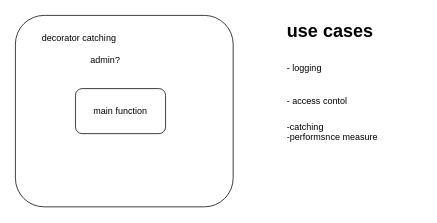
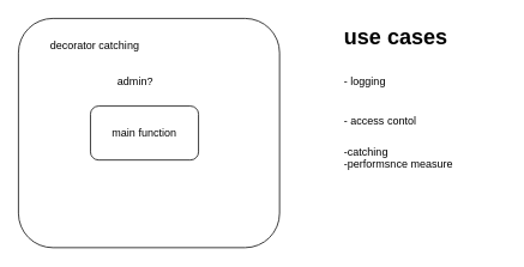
  <mxCell id="0" />
  <mxCell id="1" parent="0" />
  <mxCell id="2" value="main function" style="rounded=1;whiteSpace=wrap;html=1;" vertex="1" parent="1"><mxGeometry x="20" y="20" width="290" height="255" as="geometry" /></mxCell>
  <mxCell id="3" value="main function" style="rounded=1;whiteSpace=wrap;html=1;" vertex="1" parent="1"><mxGeometry x="100" y="117.5" width="120" height="60" as="geometry" /></mxCell>
  <mxCell id="4" value="decorator catching" style="text;html=1;align=center;verticalAlign=middle;whiteSpace=wrap;rounded=0;" vertex="1" parent="1"><mxGeometry x="40" y="35" width="130" height="30" as="geometry" /></mxCell>
  <mxCell id="5" value="&lt;h1 style=&quot;margin-top: 0px;&quot;&gt;&lt;span style=&quot;background-color: transparent; color: light-dark(rgb(0, 0, 0), rgb(255, 255, 255));&quot;&gt;use cases&amp;nbsp;&lt;/span&gt;&lt;/h1&gt;&lt;h1 style=&quot;margin-top: 0px;&quot;&gt;&lt;span style=&quot;font-size: 12px; font-weight: 400;&quot;&gt;- logging&lt;/span&gt;&lt;/h1&gt;&lt;h1 style=&quot;margin-top: 0px;&quot;&gt;&lt;span style=&quot;background-color: transparent; color: light-dark(rgb(0, 0, 0), rgb(255, 255, 255)); font-size: 12px; font-weight: 400;&quot;&gt;- access contol&lt;/span&gt;&lt;/h1&gt;&lt;div&gt;&lt;span style=&quot;font-size: 12px; font-weight: 400;&quot;&gt;-catching&lt;/span&gt;&lt;/div&gt;&lt;div&gt;&lt;span style=&quot;font-size: 12px; font-weight: 400;&quot;&gt;-performsnce measure&amp;nbsp;&lt;/span&gt;&lt;/div&gt;" style="text;html=1;whiteSpace=wrap;overflow=hidden;rounded=0;" vertex="1" parent="1"><mxGeometry x="380" y="20" width="180" height="205" as="geometry" /></mxCell>
- <mxCell id="6" value="admin?" style="text;html=1;align=center;verticalAlign=middle;whiteSpace=wrap;rounded=0;" vertex="1" parent="1"><mxGeometry x="110" y="65" width="60" height="30" as="geometry" /></mxCell>
+ <mxCell id="6" value="admin?" style="text;html=1;align=center;verticalAlign=middle;whiteSpace=wrap;rounded=0;" vertex="1" parent="1"><mxGeometry x="120" y="75" width="60" height="30" as="geometry" /></mxCell>
